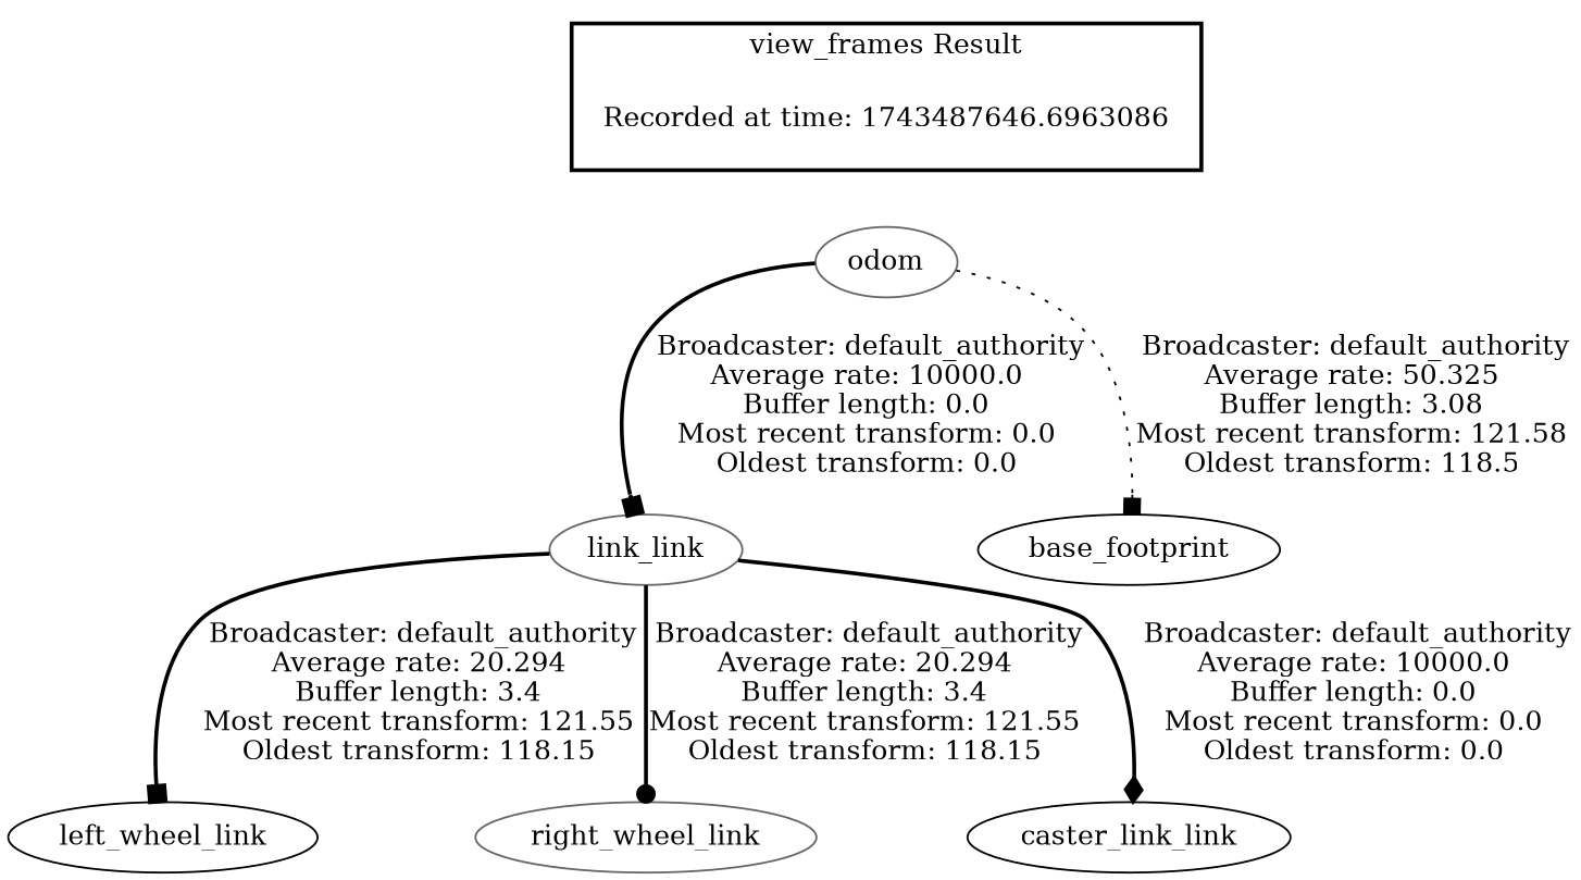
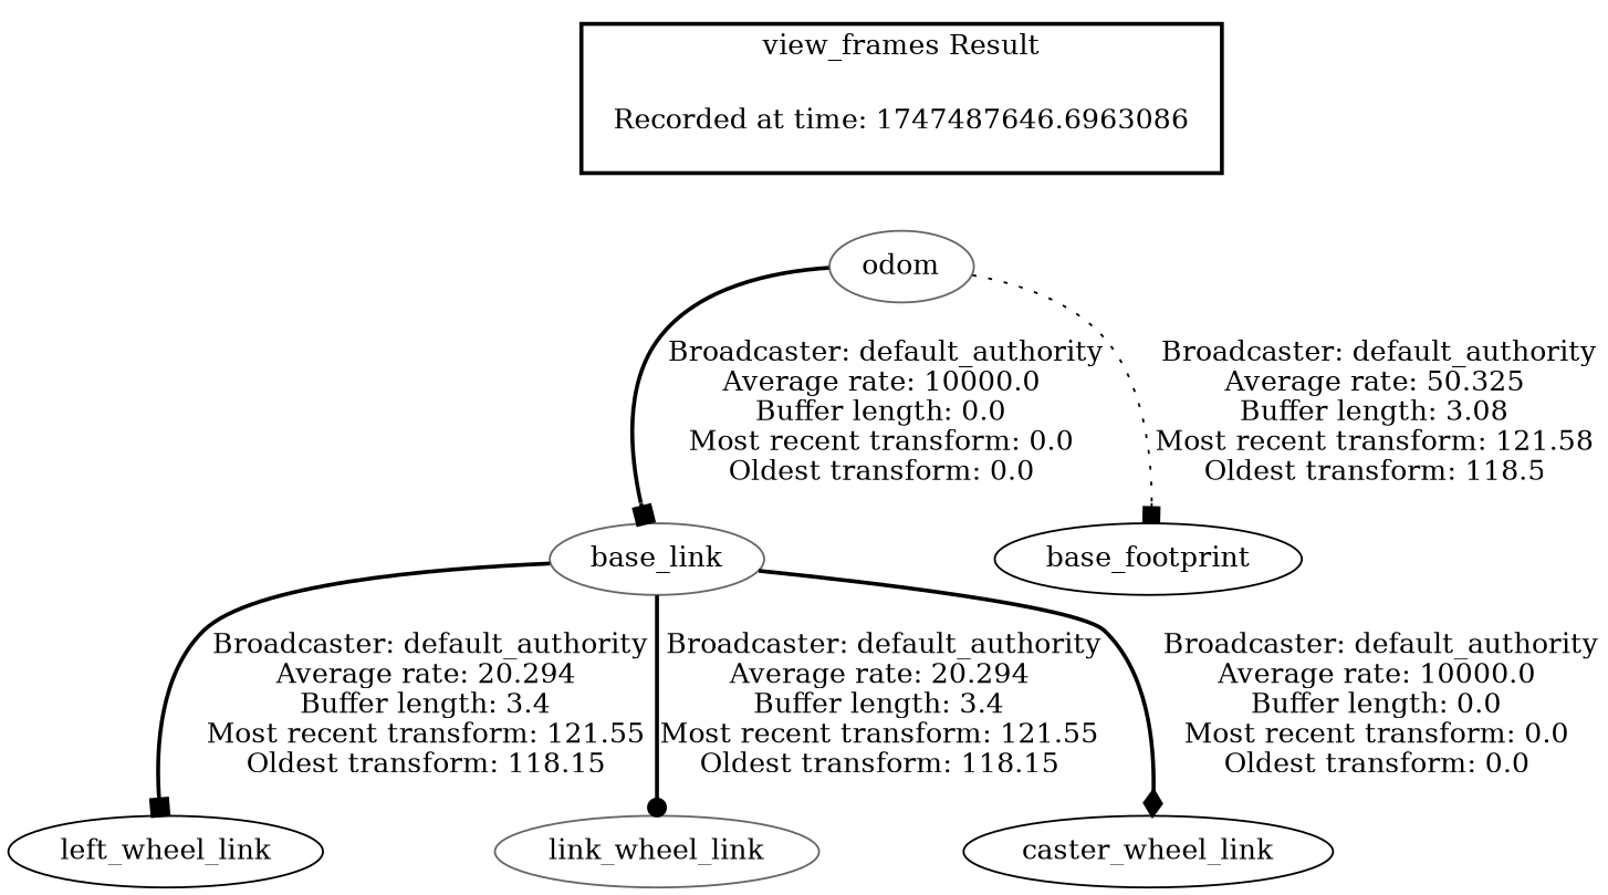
  digraph {
    node [color=gray40]
    edge [style=bold arrowhead=box]
-   "Recorded at time: 1743487646.6963086" [shape=plaintext]
+   "Recorded at time: 1743487646.6963086" [shape=plaintext label="Recorded at time: 1747487646.6963086"]
    odom
    left_wheel_link [color=black]
-   base_link [label=link_link]
-   right_wheel_link
-   caster_wheel_link [color=black label=caster_link_link]
+   base_link
+   right_wheel_link [label=link_wheel_link]
+   caster_wheel_link [color=black]
    base_footprint [color=black]
    subgraph cluster_1 {
      color=black
      label="view_frames Result"
      style=bold
      "Recorded at time: 1743487646.6963086"
    }
    "Recorded at time: 1743487646.6963086" -> odom [style=invis arrowhead=""]
    odom -> base_link [label=" Broadcaster: default_authority\nAverage rate: 10000.0\nBuffer length: 0.0\nMost recent transform: 0.0\nOldest transform: 0.0\n"]
    odom -> base_footprint [label=" Broadcaster: default_authority\nAverage rate: 50.325\nBuffer length: 3.08\nMost recent transform: 121.58\nOldest transform: 118.5\n" style=dotted]
    base_link -> left_wheel_link [label=" Broadcaster: default_authority\nAverage rate: 20.294\nBuffer length: 3.4\nMost recent transform: 121.55\nOldest transform: 118.15\n"]
    base_link -> right_wheel_link [arrowhead=dot label=" Broadcaster: default_authority\nAverage rate: 20.294\nBuffer length: 3.4\nMost recent transform: 121.55\nOldest transform: 118.15\n"]
    base_link -> caster_wheel_link [arrowhead=diamond label=" Broadcaster: default_authority\nAverage rate: 10000.0\nBuffer length: 0.0\nMost recent transform: 0.0\nOldest transform: 0.0\n"]
  }
